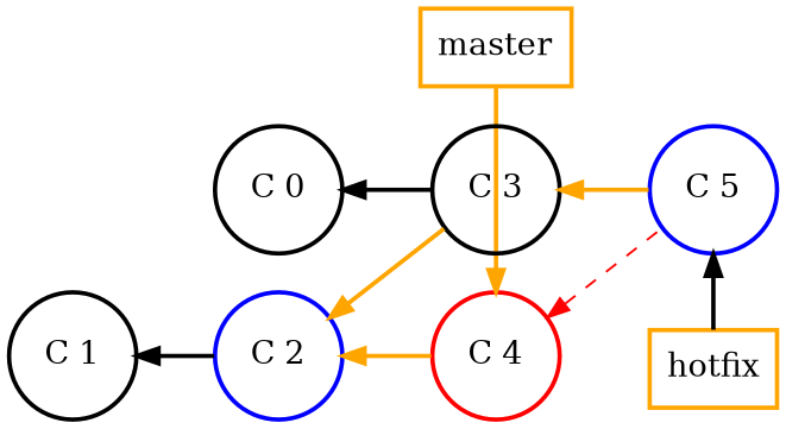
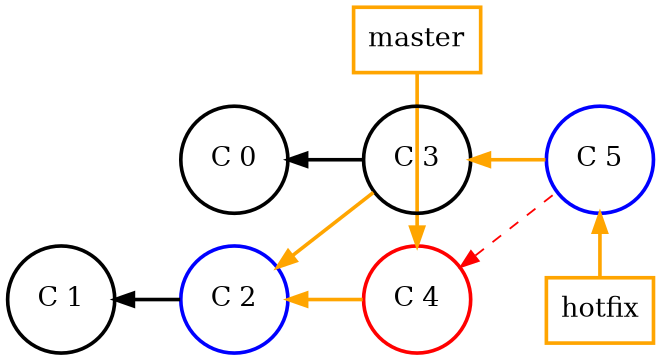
  digraph {
    rankdir=LR
    splines=line
    node [fontsize=15.0 shape=circle style=bold group=master]
    edge [color=orange style=bold dir=back]
    n1 [color=orange label=master shape=rect width=0.3 group=""]
    n2 [group=branch label="C 3" width=0.3]
    n3 [color=red label="C 4" width=0.3]
    n4 [color=orange label=hotfix shape=rect width=0.3 group=""]
    n5 [color=blue group=branch label="C 5" width=0.3]
    n6 [label="C 0" width=0.3]
    n7 [label="C 1" width=0.3]
    n8 [color=blue label="C 2" width=0.3]
    subgraph sub_1 {
      rank=same
      n1
      n2
      n3
    }
    subgraph sub_2 {
      rank=same
      n4
      n5
    }
    n1 -> n3 [minlen=2 dir=""]
    n2 -> n5
    n3 -> n5 [color=red style=dashed]
-   n5 -> n4 [minlen=2 color=""]
+   n5 -> n4 [minlen=2]
    n6 -> n2 [color=""]
    n7 -> n8 [color=""]
    n8 -> n2
    n8 -> n3
  }
